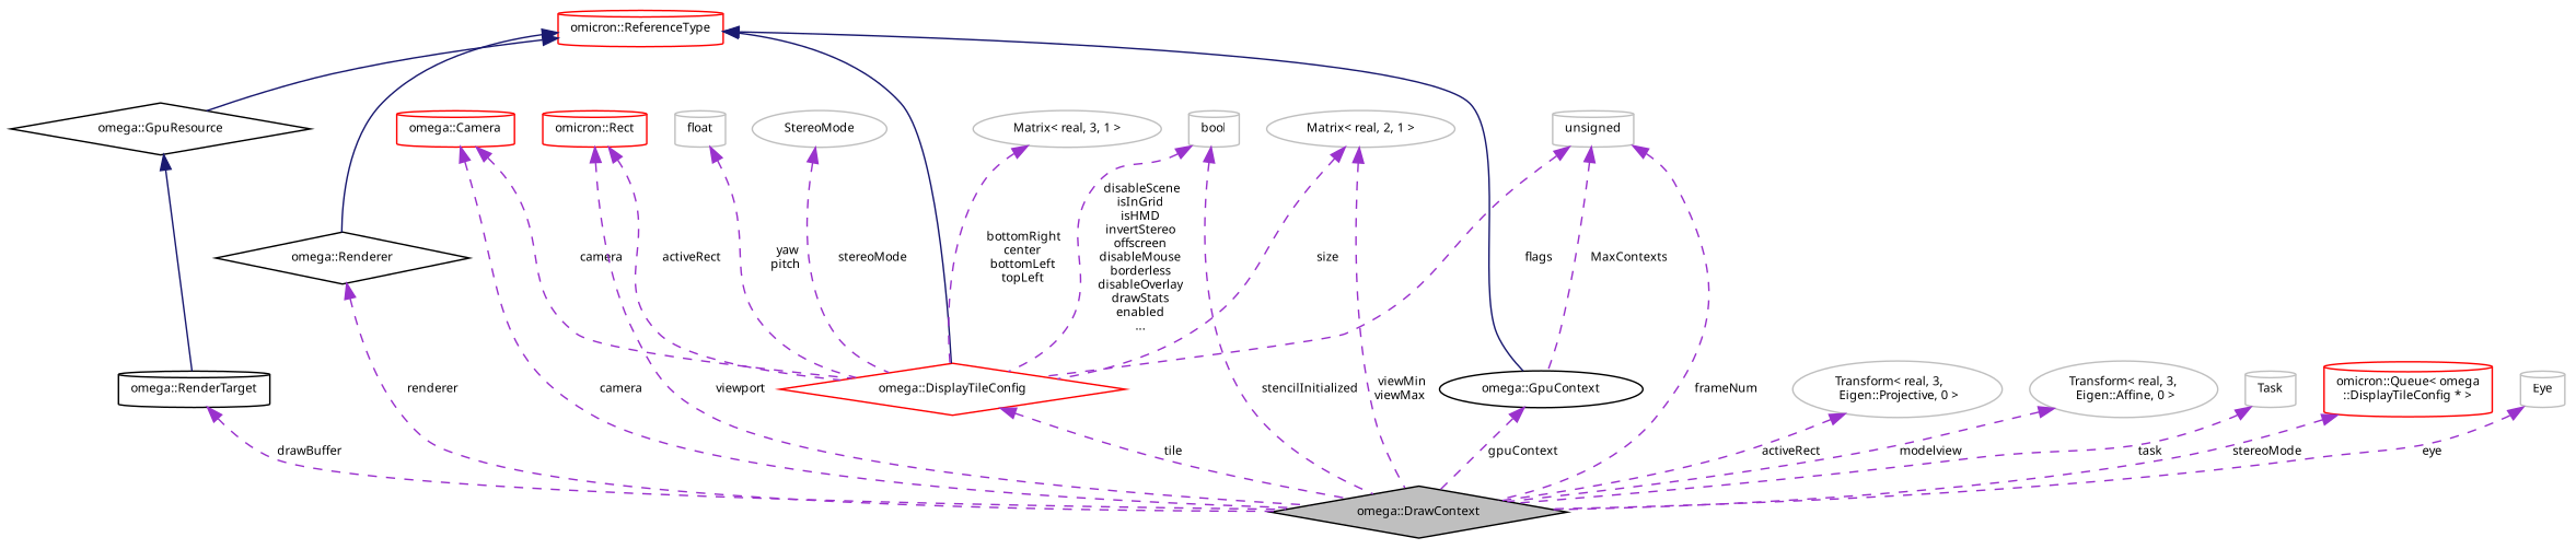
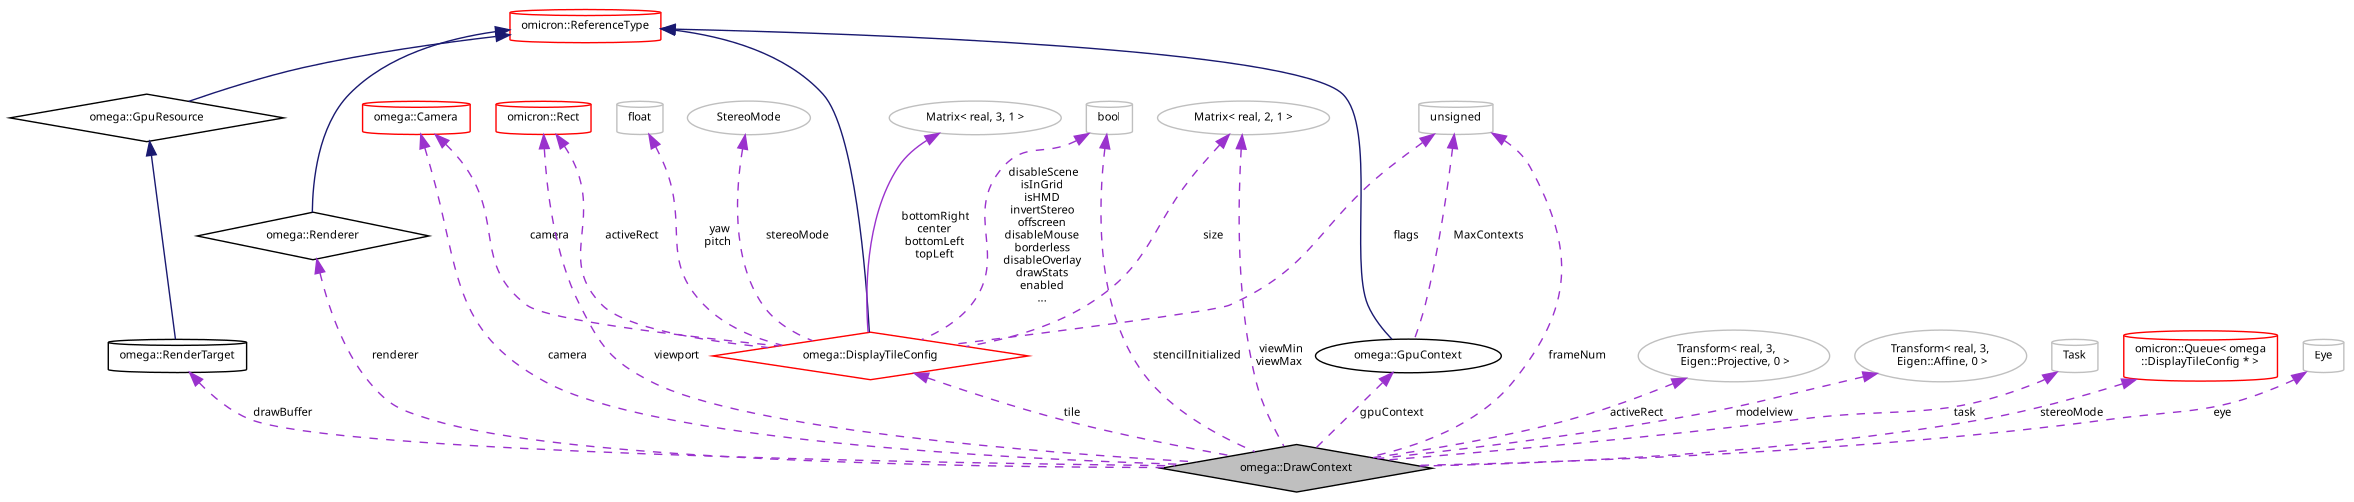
  digraph {
    rankdir=TB
    node [color=grey75 fontname="FreeSans.ttf" fontsize=8 shape=cylinder]
    edge [color=darkorchid3 dir=back fontname="FreeSans.ttf" fontsize=8 labelfontname="FreeSans.ttf" labelfontsize=8 style=dashed]
    n1 [color=black fillcolor=grey75 fontcolor=black height=0.2 label="omega::DrawContext" shape=diamond style=filled width=0.4]
    n2 [color=black height=0.2 label="omega::RenderTarget" width=0.4]
    n3 [color=black height=0.2 label="omega::GpuResource" shape=diamond width=0.4]
    n4 [color=red height=0.2 label="omicron::ReferenceType" width=0.4]
    n5 [color=red height=0.2 label="omega::DisplayTileConfig" shape=diamond width=0.4]
    n6 [color=black height=0.2 label="omega::Renderer" shape=diamond width=0.4]
    n7 [color=black height=0.2 label="omega::GpuContext" shape=ellipse width=0.4]
    n8 [height=0.2 label="Transform\< real, 3,\l Eigen::Projective, 0 \>" shape=ellipse width=0.4]
    n9 [color=red height=0.2 label="omega::Camera" width=0.4]
    n10 [height=0.2 label=float width=0.4]
    n11 [color=red height=0.2 label="omicron::Rect" width=0.4]
    n12 [height=0.2 label=StereoMode shape=ellipse width=0.4]
    n13 [height=0.2 label="Matrix\< real, 2, 1 \>" shape=ellipse width=0.4]
    n14 [height=0.2 label="Matrix\< real, 3, 1 \>" shape=ellipse width=0.4]
    n15 [height=0.2 label=bool width=0.4]
    n16 [height=0.2 label=unsigned width=0.4]
    n17 [height=0.2 label="Transform\< real, 3,\l Eigen::Affine, 0 \>" shape=ellipse width=0.4]
    n18 [height=0.2 label=Task width=0.4]
    n19 [color=red height=0.2 label="omicron::Queue\< omega\l::DisplayTileConfig * \>" width=0.4]
    n20 [height=0.2 label=Eye width=0.4]
    n2 -> n1 [label=" drawBuffer"]
    n3 -> n2 [color=midnightblue style=solid]
    n4 -> n3 [color=midnightblue style=solid]
    n4 -> n5 [color=midnightblue style=solid]
    n4 -> n6 [color=midnightblue style=solid]
    n4 -> n7 [color=midnightblue style=solid]
    n5 -> n1 [label=" tile"]
    n6 -> n1 [label=" renderer"]
    n7 -> n1 [label=" gpuContext"]
    n8 -> n1 [label=" activeRect"]
    n9 -> n1 [label=" camera"]
    n9 -> n5 [label=" camera"]
    n10 -> n5 [label=" yaw\npitch"]
    n11 -> n1 [label=" viewport"]
    n11 -> n5 [label=" activeRect"]
    n12 -> n5 [label=" stereoMode"]
    n13 -> n1 [label=" viewMin\nviewMax"]
    n13 -> n5 [label=" size"]
-   n14 -> n5 [label=" bottomRight\ncenter\nbottomLeft\ntopLeft"]
+   n14 -> n5 [label=" bottomRight\ncenter\nbottomLeft\ntopLeft" style=solid]
    n15 -> n1 [label=" stencilInitialized"]
    n15 -> n5 [label=" disableScene\nisInGrid\nisHMD\ninvertStereo\noffscreen\ndisableMouse\nborderless\ndisableOverlay\ndrawStats\nenabled\n..."]
    n16 -> n1 [label=" frameNum"]
    n16 -> n5 [label=" flags"]
    n16 -> n7 [label=" MaxContexts"]
    n17 -> n1 [label=" modelview"]
    n18 -> n1 [label=" task"]
    n19 -> n1 [label=" stereoMode"]
    n20 -> n1 [label=" eye"]
  }
